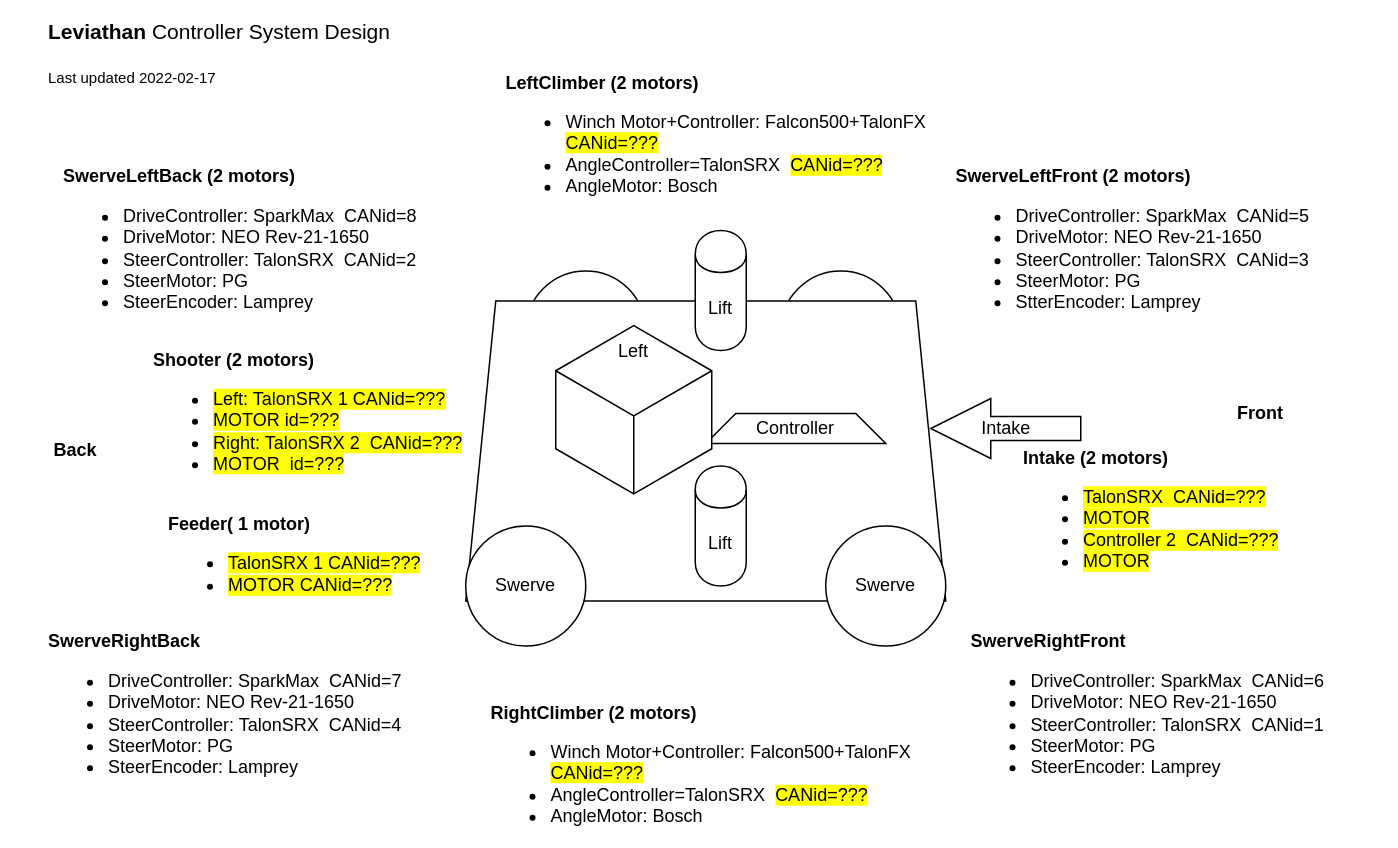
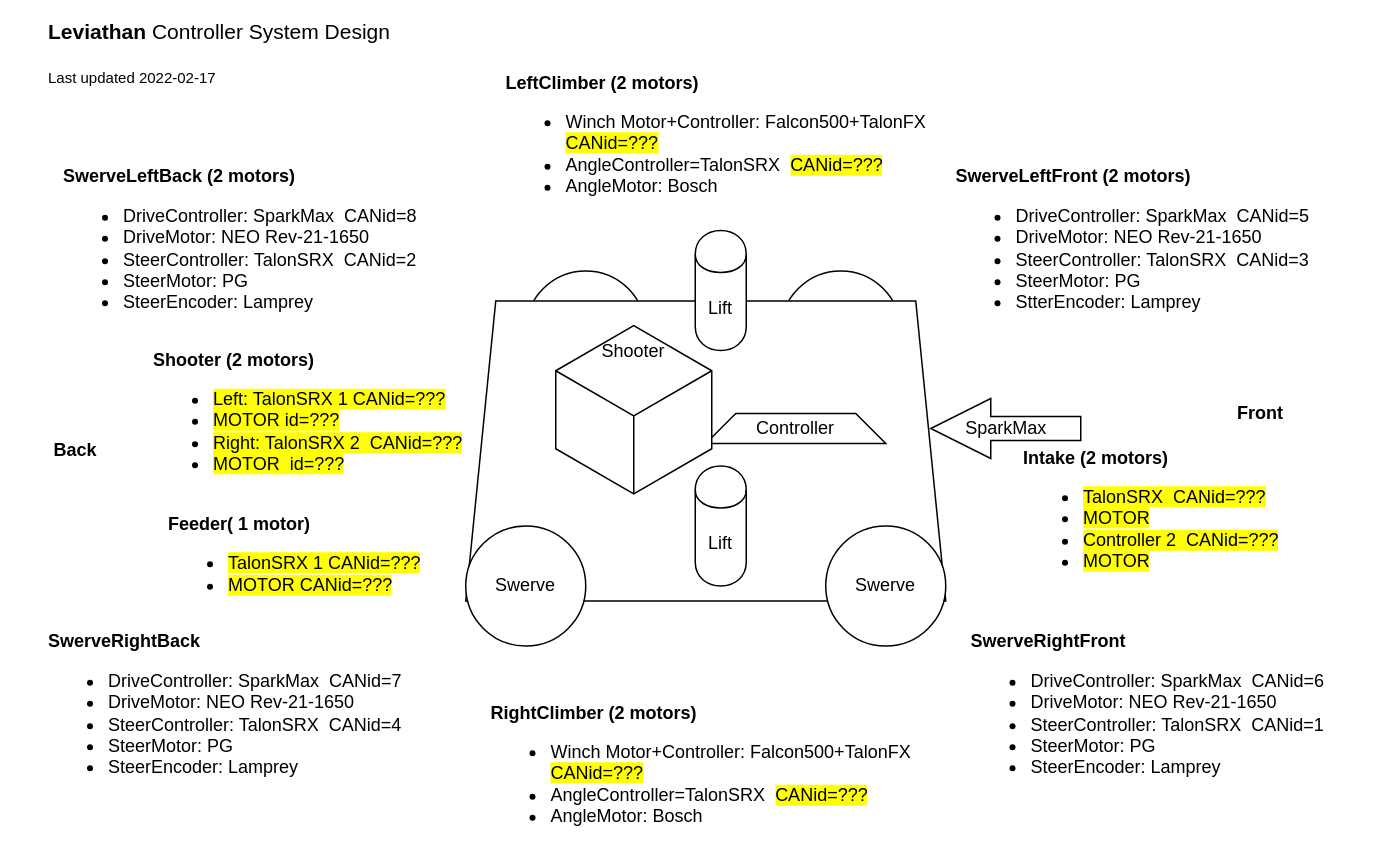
  <mxCell id="0" />
  <mxCell id="1" parent="0" />
  <mxCell id="2" value="Swerve" style="ellipse;whiteSpace=wrap;html=1;" vertex="1" parent="1"><mxGeometry x="350" y="180" width="80" height="80" as="geometry" /></mxCell>
  <mxCell id="3" value="Swerve" style="ellipse;whiteSpace=wrap;html=1;" vertex="1" parent="1"><mxGeometry x="520" y="180" width="80" height="80" as="geometry" /></mxCell>
  <mxCell id="4" value="" style="shape=trapezoid;perimeter=trapezoidPerimeter;whiteSpace=wrap;html=1;fixedSize=1;" parent="1" vertex="1"><mxGeometry x="310" y="200" width="320" height="200" as="geometry" /></mxCell>
  <mxCell id="5" value="&lt;b&gt;LeftClimber (2 motors)&lt;/b&gt;&lt;br&gt;&lt;ul&gt;&lt;li&gt;Winch Motor+Controller: Falcon500+TalonFX&amp;nbsp; &lt;span style=&quot;background-color: rgb(255 , 255 , 0)&quot;&gt;CANid=???&lt;/span&gt;&lt;br&gt;&lt;/li&gt;&lt;li&gt;AngleController=TalonSRX&amp;nbsp; &lt;span style=&quot;background-color: rgb(255 , 255 , 0)&quot;&gt;CANid=???&lt;/span&gt;&lt;/li&gt;&lt;li&gt;AngleMotor: Bosch&lt;/li&gt;&lt;/ul&gt;" style="text;html=1;strokeColor=none;fillColor=none;align=left;verticalAlign=middle;whiteSpace=wrap;rounded=0;" parent="1" vertex="1"><mxGeometry x="335" y="80" width="310" height="30" as="geometry" /></mxCell>
  <mxCell id="6" value="&lt;b&gt;SwerveRightBack&lt;/b&gt;&lt;br&gt;&lt;ul&gt;&lt;li&gt;DriveController: SparkMax&amp;nbsp; CANid=7&lt;/li&gt;&lt;li&gt;DriveMotor: NEO Rev-21-1650&lt;/li&gt;&lt;li&gt;SteerController: TalonSRX&amp;nbsp; CANid=4&lt;/li&gt;&lt;li&gt;SteerMotor: PG&lt;/li&gt;&lt;li&gt;SteerEncoder: Lamprey&lt;/li&gt;&lt;/ul&gt;" style="text;html=1;strokeColor=none;fillColor=none;align=left;verticalAlign=middle;whiteSpace=wrap;rounded=0;" parent="1" vertex="1"><mxGeometry x="30" y="460" width="270" height="30" as="geometry" /></mxCell>
  <mxCell id="7" value="&lt;b&gt;SwerveRightFront&lt;/b&gt;&lt;br&gt;&lt;ul&gt;&lt;li&gt;DriveController: SparkMax&amp;nbsp; CANid=6&lt;/li&gt;&lt;li&gt;DriveMotor: NEO Rev-21-1650&lt;/li&gt;&lt;li&gt;SteerController: TalonSRX&amp;nbsp; CANid=1&lt;/li&gt;&lt;li&gt;SteerMotor: PG&lt;/li&gt;&lt;li&gt;SteerEncoder: Lamprey&lt;/li&gt;&lt;/ul&gt;" style="text;html=1;strokeColor=none;fillColor=none;align=left;verticalAlign=middle;whiteSpace=wrap;rounded=0;" parent="1" vertex="1"><mxGeometry x="645" y="460" width="265" height="30" as="geometry" /></mxCell>
  <mxCell id="8" value="&lt;b&gt;SwerveLeftFront (2 motors)&lt;/b&gt;&lt;br&gt;&lt;ul&gt;&lt;li&gt;DriveController: SparkMax&amp;nbsp; CANid=5&lt;/li&gt;&lt;li&gt;DriveMotor: NEO Rev-21-1650&lt;/li&gt;&lt;li&gt;SteerController: TalonSRX&amp;nbsp; CANid=3&lt;/li&gt;&lt;li&gt;SteerMotor: PG&lt;/li&gt;&lt;li&gt;StterEncoder: Lamprey&lt;/li&gt;&lt;/ul&gt;" style="text;html=1;strokeColor=none;fillColor=none;align=left;verticalAlign=middle;whiteSpace=wrap;rounded=0;" parent="1" vertex="1"><mxGeometry x="635" y="150" width="270" height="30" as="geometry" /></mxCell>
  <mxCell id="9" value="Front" style="text;html=1;strokeColor=none;fillColor=none;align=center;verticalAlign=middle;whiteSpace=wrap;rounded=0;fontStyle=1" parent="1" vertex="1"><mxGeometry x="810" y="260" width="60" height="30" as="geometry" /></mxCell>
  <mxCell id="10" value="Back" style="text;html=1;strokeColor=none;fillColor=none;align=center;verticalAlign=middle;whiteSpace=wrap;rounded=0;fontStyle=1" parent="1" vertex="1"><mxGeometry x="20" y="285" width="60" height="30" as="geometry" /></mxCell>
  <mxCell id="11" value="&lt;b&gt;SwerveLeftBack (2 motors)&lt;/b&gt;&lt;br&gt;&lt;ul&gt;&lt;li&gt;DriveController: SparkMax&amp;nbsp; CANid=8&lt;/li&gt;&lt;li&gt;DriveMotor: NEO Rev-21-1650&lt;/li&gt;&lt;li&gt;SteerController: TalonSRX&amp;nbsp; CANid=2&lt;/li&gt;&lt;li&gt;SteerMotor: PG&lt;/li&gt;&lt;li&gt;SteerEncoder: Lamprey&lt;/li&gt;&lt;/ul&gt;" style="text;html=1;strokeColor=none;fillColor=none;align=left;verticalAlign=middle;whiteSpace=wrap;rounded=0;" parent="1" vertex="1"><mxGeometry x="40" y="150" width="270" height="30" as="geometry" /></mxCell>
  <mxCell id="12" value="&lt;span style=&quot;color: rgba(0 , 0 , 0 , 0) ; font-family: monospace ; font-size: 0px&quot;&gt;%3CmxGraphModel%3E%3Croot%3E%3CmxCell%20id%3D%220%22%2F%3E%3CmxCell%20id%3D%221%22%20parent%3D%220%22%2F%3E%3CmxCell%20id%3D%222%22%20value%3D%22%26lt%3Bb%26gt%3BLeftClimber%20(Winch%20motor%2C%20Angle%20motor)%26lt%3B%2Fb%26gt%3B%26lt%3Bbr%26gt%3B%26lt%3Bul%26gt%3B%26lt%3Bli%26gt%3B%26lt%3Bspan%26gt%3BTalonSRX%26amp%3Bnbsp%3B%20CANid%3D%3F%3F%3F%26lt%3B%2Fspan%26gt%3B%26lt%3Bbr%26gt%3B%26lt%3B%2Fli%26gt%3B%26lt%3Bli%26gt%3BWinch%3A%20FalconFX%20CANid%3D%3F%3F%3F%26lt%3B%2Fli%26gt%3B%26lt%3Bli%26gt%3BAngleController%3F%3F%3F%26lt%3B%2Fli%26gt%3B%26lt%3Bli%26gt%3BAngle%20Motor%3F%3F%3F%26lt%3B%2Fli%26gt%3B%26lt%3B%2Ful%26gt%3B%22%20style%3D%22text%3Bhtml%3D1%3BstrokeColor%3Dnone%3BfillColor%3Dnone%3Balign%3Dleft%3BverticalAlign%3Dmiddle%3BwhiteSpace%3Dwrap%3Brounded%3D0%3B%22%20vertex%3D%221%22%20parent%3D%221%22%3E%3CmxGeometry%20x%3D%22350%22%20y%3D%2280%22%20width%3D%22250%22%20height%3D%2230%22%20as%3D%22geometry%22%2F%3E%3C%2FmxCell%3E%3C%2Froot%3E%3C%2FmxGraphModel%3E&lt;/span&gt;" style="text;html=1;strokeColor=none;fillColor=none;align=left;verticalAlign=middle;whiteSpace=wrap;rounded=0;" parent="1" vertex="1"><mxGeometry x="380" y="460" width="220" height="30" as="geometry" /></mxCell>
  <mxCell id="13" value="Swerve" style="ellipse;whiteSpace=wrap;html=1;" parent="1" vertex="1"><mxGeometry x="310" y="350" width="80" height="80" as="geometry" /></mxCell>
  <mxCell id="14" value="Swerve" style="ellipse;whiteSpace=wrap;html=1;" parent="1" vertex="1"><mxGeometry x="550" y="350" width="80" height="80" as="geometry" /></mxCell>
- <mxCell id="15" value="Intake" style="html=1;shadow=0;dashed=0;align=center;verticalAlign=middle;shape=mxgraph.arrows2.arrow;dy=0.6;dx=40;flipH=1;notch=0;" parent="1" vertex="1"><mxGeometry x="620" y="265" width="100" height="40" as="geometry" /></mxCell>
+ <mxCell id="15" value="SparkMax" style="html=1;shadow=0;dashed=0;align=center;verticalAlign=middle;shape=mxgraph.arrows2.arrow;dy=0.6;dx=40;flipH=1;notch=0;" parent="1" vertex="1"><mxGeometry x="620" y="265" width="100" height="40" as="geometry" /></mxCell>
  <mxCell id="16" value="&lt;b&gt;Intake (2 motors)&lt;/b&gt;&lt;br&gt;&lt;ul&gt;&lt;li&gt;&lt;span style=&quot;background-color: rgb(255 , 255 , 0)&quot;&gt;&lt;span&gt;TalonSRX&amp;nbsp; CANid=???&lt;/span&gt;&lt;br&gt;&lt;/span&gt;&lt;/li&gt;&lt;li&gt;&lt;span style=&quot;background-color: rgb(255 , 255 , 0)&quot;&gt;MOTOR&lt;/span&gt;&lt;/li&gt;&lt;li&gt;&lt;span style=&quot;background-color: rgb(255 , 255 , 0)&quot;&gt;Controller 2&amp;nbsp; CANid=???&lt;/span&gt;&lt;/li&gt;&lt;li&gt;&lt;span style=&quot;background-color: rgb(255 , 255 , 0)&quot;&gt;MOTOR&lt;/span&gt;&lt;/li&gt;&lt;/ul&gt;" style="text;html=1;strokeColor=none;fillColor=none;align=left;verticalAlign=middle;whiteSpace=wrap;rounded=0;" parent="1" vertex="1"><mxGeometry x="680" y="330" width="220" height="30" as="geometry" /></mxCell>
  <mxCell id="17" value="&lt;b&gt;Shooter (2 motors)&lt;/b&gt;&lt;br&gt;&lt;ul&gt;&lt;li&gt;&lt;span style=&quot;background-color: rgb(255 , 255 , 0)&quot;&gt;&lt;span&gt;Left: TalonSRX 1 CANid=???&lt;/span&gt;&lt;br&gt;&lt;/span&gt;&lt;/li&gt;&lt;li&gt;&lt;span style=&quot;background-color: rgb(255 , 255 , 0)&quot;&gt;MOTOR id=???&lt;/span&gt;&lt;/li&gt;&lt;li&gt;&lt;span style=&quot;background-color: rgb(255 , 255 , 0)&quot;&gt;Right: TalonSRX 2&amp;nbsp; CANid=???&lt;/span&gt;&lt;/li&gt;&lt;li&gt;&lt;span style=&quot;background-color: rgb(255 , 255 , 0)&quot;&gt;MOTOR&amp;nbsp; id=???&lt;/span&gt;&lt;/li&gt;&lt;/ul&gt;" style="text;html=1;strokeColor=none;fillColor=none;align=left;verticalAlign=middle;whiteSpace=wrap;rounded=0;" parent="1" vertex="1"><mxGeometry x="100" y="265" width="220" height="30" as="geometry" /></mxCell>
  <mxCell id="18" value="&lt;b&gt;Feeder( 1 motor)&lt;/b&gt;&lt;br&gt;&lt;ul&gt;&lt;li&gt;&lt;span style=&quot;background-color: rgb(255 , 255 , 0)&quot;&gt;&lt;span&gt;TalonSRX 1 CANid=???&lt;/span&gt;&lt;br&gt;&lt;/span&gt;&lt;/li&gt;&lt;li&gt;&lt;span style=&quot;background-color: rgb(255 , 255 , 0)&quot;&gt;MOTOR CANid=???&lt;/span&gt;&lt;/li&gt;&lt;/ul&gt;" style="text;html=1;strokeColor=none;fillColor=none;align=left;verticalAlign=middle;whiteSpace=wrap;rounded=0;" parent="1" vertex="1"><mxGeometry x="110" y="360" width="220" height="30" as="geometry" /></mxCell>
  <mxCell id="19" value="Controller" style="shape=trapezoid;perimeter=trapezoidPerimeter;whiteSpace=wrap;html=1;fixedSize=1;" parent="1" vertex="1"><mxGeometry x="470" y="275" width="120" height="20" as="geometry" /></mxCell>
  <mxCell id="20" value="&lt;font style=&quot;font-size: 14px&quot;&gt;&lt;b&gt;Leviathan&amp;nbsp;&lt;/b&gt;Controller System Design&lt;/font&gt;&lt;br&gt;&lt;br&gt;&lt;font style=&quot;font-size: 10px&quot;&gt;Last updated 2022-02-17&lt;/font&gt;" style="text;html=1;strokeColor=none;fillColor=none;align=left;verticalAlign=middle;whiteSpace=wrap;rounded=0;" parent="1" vertex="1"><mxGeometry x="30" y="20" width="245" height="30" as="geometry" /></mxCell>
  <mxCell id="21" value="&lt;b&gt;RightClimber (2 motors)&lt;/b&gt;&lt;br&gt;&lt;ul&gt;&lt;li&gt;Winch Motor+Controller: Falcon500+TalonFX&amp;nbsp; &lt;span style=&quot;background-color: rgb(255 , 255 , 0)&quot;&gt;CANid=???&lt;/span&gt;&lt;br&gt;&lt;/li&gt;&lt;li&gt;AngleController=TalonSRX&amp;nbsp; &lt;span style=&quot;background-color: rgb(255 , 255 , 0)&quot;&gt;CANid=???&lt;/span&gt;&lt;/li&gt;&lt;li&gt;AngleMotor: Bosch&lt;/li&gt;&lt;/ul&gt;" style="text;html=1;strokeColor=none;fillColor=none;align=left;verticalAlign=middle;whiteSpace=wrap;rounded=0;" parent="1" vertex="1"><mxGeometry x="325" y="500" width="310" height="30" as="geometry" /></mxCell>
- <mxCell id="22" value="Left" style="html=1;whiteSpace=wrap;aspect=fixed;shape=isoCube;backgroundOutline=1;verticalAlign=top;spacingTop=5;" parent="1" vertex="1"><mxGeometry x="370" y="215" width="104" height="115" as="geometry" /></mxCell>
+ <mxCell id="22" value="Shooter" style="html=1;whiteSpace=wrap;aspect=fixed;shape=isoCube;backgroundOutline=1;verticalAlign=top;spacingTop=5;" parent="1" vertex="1"><mxGeometry x="370" y="215" width="104" height="115" as="geometry" /></mxCell>
  <mxCell id="23" value="Lift" style="shape=cylinder;whiteSpace=wrap;html=1;boundedLbl=1;backgroundOutline=1;" parent="1" vertex="1"><mxGeometry x="463" y="153" width="34" height="80" as="geometry" /></mxCell>
  <mxCell id="24" value="Lift" style="shape=cylinder;whiteSpace=wrap;html=1;boundedLbl=1;backgroundOutline=1;" parent="1" vertex="1"><mxGeometry x="463" y="310" width="34" height="80" as="geometry" /></mxCell>
